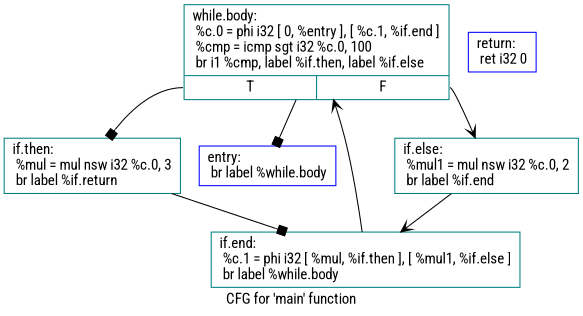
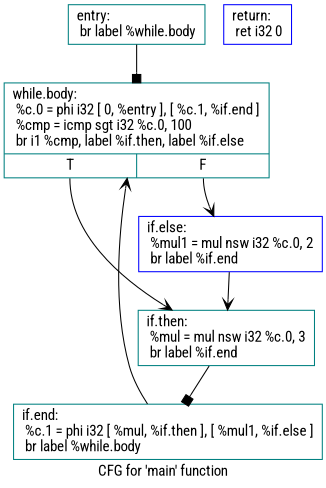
  digraph {
    fontname="Roboto Condensed"
    label="CFG for 'main' function"
    node [color=teal fontname="Roboto Condensed" shape=record]
    edge [arrowhead=vee fontname="Roboto Condensed"]
-   n1 [color=blue label="{entry:\l  br label %while.body\l}"]
+   n1 [label="{entry:\l  br label %while.body\l}"]
    n2 [label="{while.body:                                       \l  %c.0 = phi i32 [ 0, %entry ], [ %c.1, %if.end ]\l  %cmp = icmp sgt i32 %c.0, 100\l  br i1 %cmp, label %if.then, label %if.else\l|{<s0>T|<s1>F}}"]
-   n3 [label="{if.then:                                          \l  %mul = mul nsw i32 %c.0, 3\l  br label %if.return\l}"]
-   n4 [label="{if.else:                                          \l  %mul1 = mul nsw i32 %c.0, 2\l  br label %if.end\l}"]
+   n3 [label="{if.then:                                          \l  %mul = mul nsw i32 %c.0, 3\l  br label %if.end\l}"]
+   n4 [color=blue label="{if.else:                                          \l  %mul1 = mul nsw i32 %c.0, 2\l  br label %if.end\l}"]
    n5 [label="{if.end:                                           \l  %c.1 = phi i32 [ %mul, %if.then ], [ %mul1, %if.else ]\l  br label %while.body\l}"]
    n6 [color=blue label="{return:                                           \l  ret i32 0\l}"]
-   n2 -> n1 [arrowhead=box]
-   n2 -> n3 [arrowhead=box tailport=s0]
+   n1 -> n2 [arrowhead=box]
+   n2 -> n3 [tailport=s0]
    n2 -> n4 [tailport=s1]
    n3 -> n5 [arrowhead=box]
-   n4 -> n5
+   n4 -> n3
    n5 -> n2
  }
